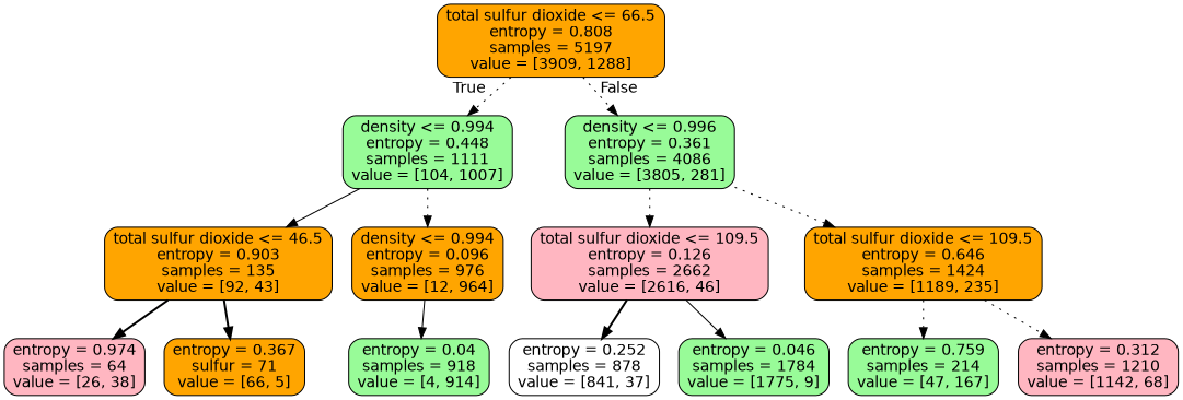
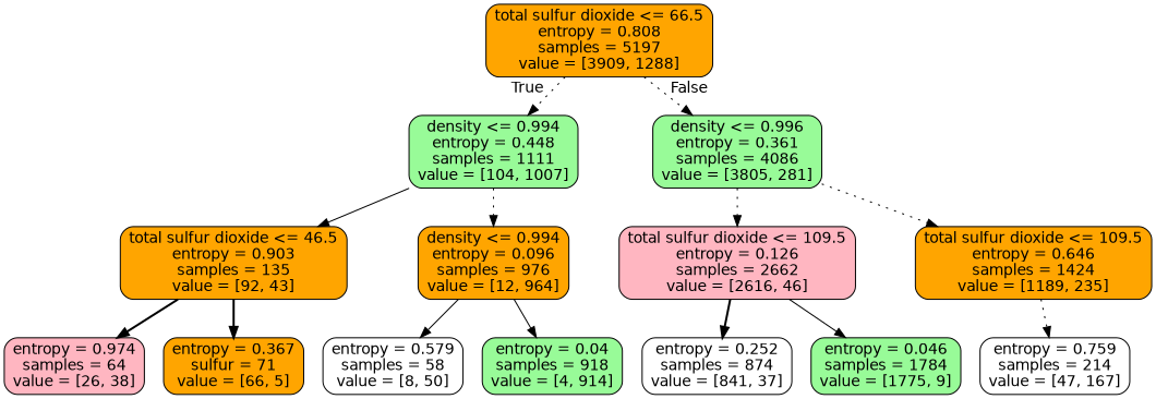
  digraph {
    node [color=black fillcolor=orange fontname=helvetica shape=box style="filled, rounded"]
    edge [fontname=helvetica style=dotted]
    n1 [label="total sulfur dioxide <= 66.5\nentropy = 0.808\nsamples = 5197\nvalue = [3909, 1288]"]
    n2 [fillcolor=palegreen label="density <= 0.994\nentropy = 0.448\nsamples = 1111\nvalue = [104, 1007]"]
    n3 [fillcolor=palegreen label="density <= 0.996\nentropy = 0.361\nsamples = 4086\nvalue = [3805, 281]"]
    n4 [label="total sulfur dioxide <= 46.5\nentropy = 0.903\nsamples = 135\nvalue = [92, 43]"]
    n5 [label="density <= 0.994\nentropy = 0.096\nsamples = 976\nvalue = [12, 964]"]
    n6 [fillcolor=lightpink label="total sulfur dioxide <= 109.5\nentropy = 0.126\nsamples = 2662\nvalue = [2616, 46]"]
    n7 [label="total sulfur dioxide <= 109.5\nentropy = 0.646\nsamples = 1424\nvalue = [1189, 235]"]
    n8 [fillcolor=lightpink label="entropy = 0.974\nsamples = 64\nvalue = [26, 38]"]
    n9 [label="entropy = 0.367\nsulfur = 71\nvalue = [66, 5]"]
+   n10 [fillcolor=white label="entropy = 0.579\nsamples = 58\nvalue = [8, 50]"]
    n11 [fillcolor=palegreen label="entropy = 0.04\nsamples = 918\nvalue = [4, 914]"]
-   n12 [fillcolor=white label="entropy = 0.252\nsamples = 878\nvalue = [841, 37]"]
+   n12 [fillcolor=white label="entropy = 0.252\nsamples = 874\nvalue = [841, 37]"]
    n13 [fillcolor=palegreen label="entropy = 0.046\nsamples = 1784\nvalue = [1775, 9]"]
-   n14 [fillcolor=palegreen label="entropy = 0.759\nsamples = 214\nvalue = [47, 167]"]
-   n15 [fillcolor=lightpink label="entropy = 0.312\nsamples = 1210\nvalue = [1142, 68]"]
+   n14 [fillcolor=white label="entropy = 0.759\nsamples = 214\nvalue = [47, 167]"]
    n1 -> n2 [headlabel=True labelangle=45 labeldistance=2.5]
    n1 -> n3 [headlabel=False labelangle=-45 labeldistance=2.5]
    n2 -> n4 [style=solid]
    n2 -> n5
    n3 -> n6
    n3 -> n7
    n4 -> n8 [style=bold]
    n4 -> n9 [style=bold]
+   n5 -> n10 [style=solid]
    n5 -> n11 [style=solid]
    n6 -> n12 [style=bold]
    n6 -> n13 [style=solid]
    n7 -> n14
-   n7 -> n15
  }
